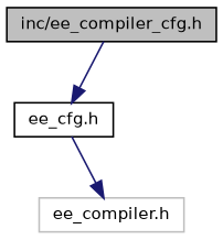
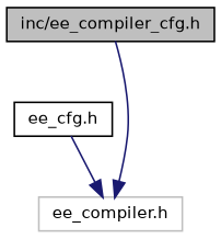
  digraph {
    node [color=black fillcolor=white fontname=Helvetica fontsize=10 shape=record style=filled]
    edge [color=midnightblue fontname=Helvetica fontsize=10 labelfontname=Helvetica labelfontsize=10 style=solid]
    n1 [fillcolor=grey75 fontcolor=black height=0.2 label="inc/ee_compiler_cfg.h" width=0.4]
    n2 [height=0.2 label="ee_cfg.h" width=0.4]
    n3 [color=grey75 height=0.2 label="ee_compiler.h" width=0.4]
-   n1 -> n2
+   n1 -> n3
    n2 -> n3
  }
